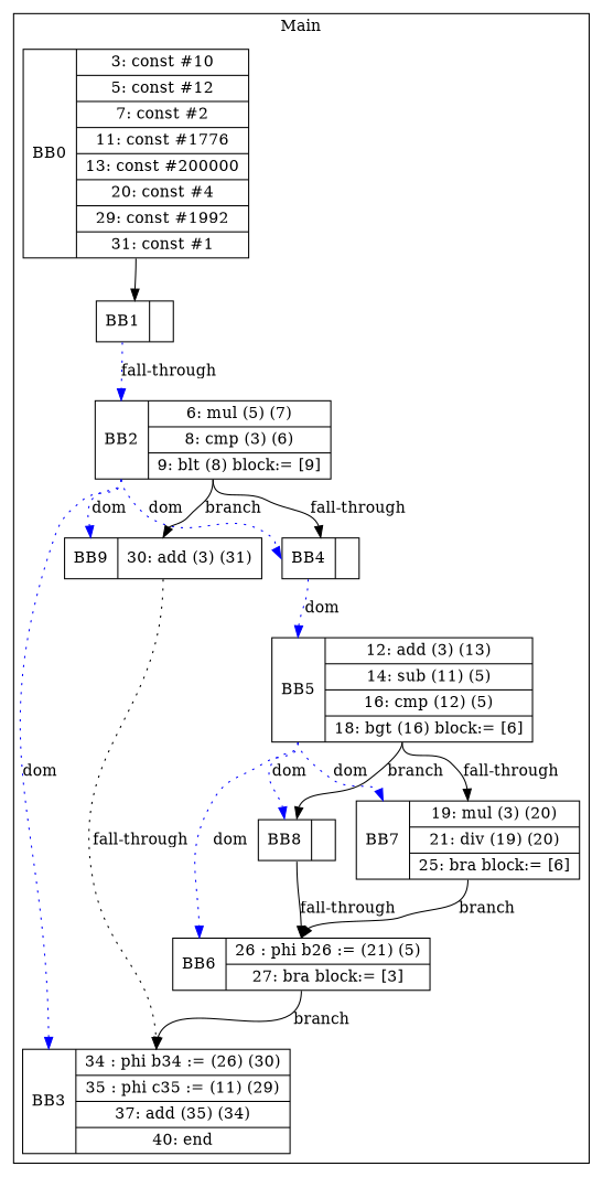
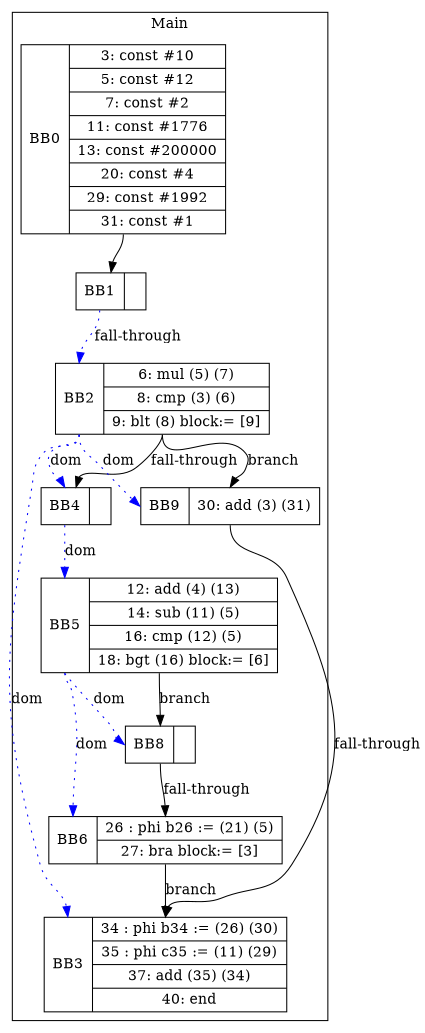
  digraph {
    node [shape=record]
    edge [headport=n tailport=s]
    n1 [label="<b>BB0|{3: const #10|5: const #12|7: const #2|11: const #1776|13: const #200000|20: const #4|29: const #1992|31: const #1}"]
    n2 [label="<b>BB1|}"]
    n3 [label="<b>BB2|{6: mul (5) (7)|8: cmp (3) (6)|9: blt (8) block:= [9]}"]
    n4 [label="<b>BB3|{34 : phi b34 := (26) (30)|35 : phi c35 := (11) (29)|37: add (35) (34)|40: end}"]
    n5 [label="<b>BB4|}"]
-   n6 [label="<b>BB5|{12: add (3) (13)|14: sub (11) (5)|16: cmp (12) (5)|18: bgt (16) block:= [6]}"]
+   n6 [label="<b>BB5|{12: add (4) (13)|14: sub (11) (5)|16: cmp (12) (5)|18: bgt (16) block:= [6]}"]
    n7 [label="<b>BB6|{26 : phi b26 := (21) (5)|27: bra block:= [3]}"]
-   n8 [label="<b>BB7|{19: mul (3) (20)|21: div (19) (20)|25: bra block:= [6]}"]
    n9 [label="<b>BB8|}"]
    n10 [label="<b>BB9|{30: add (3) (31)}"]
    subgraph cluster_1 {
      label=Main
      n1
      n2
      n3
      n4
      n5
      n6
      n7
-     n8
      n9
      n10
    }
    n1 -> n2
    n2 -> n3 [color=blue headport=b label="fall-through" style=dotted tailport=b]
    n3 -> n4 [color=blue headport=b label=dom style=dotted tailport=b]
    n3 -> n5 [color=blue headport=b label=dom style=dotted tailport=b]
    n3 -> n5 [label="fall-through"]
    n3 -> n10 [color=blue headport=b label=dom style=dotted tailport=b]
    n3 -> n10 [label=branch]
    n5 -> n6 [color=blue headport=b label=dom style=dotted tailport=b]
    n6 -> n7 [color=blue headport=b label=dom style=dotted tailport=b]
-   n6 -> n8 [color=blue headport=b label=dom style=dotted tailport=b]
-   n6 -> n8 [label="fall-through"]
    n6 -> n9 [color=blue headport=b label=dom style=dotted tailport=b]
    n6 -> n9 [label=branch]
    n7 -> n4 [label=branch]
-   n8 -> n7 [label=branch]
    n9 -> n7 [label="fall-through"]
-   n10 -> n4 [label="fall-through" style=dotted]
+   n10 -> n4 [label="fall-through"]
  }
